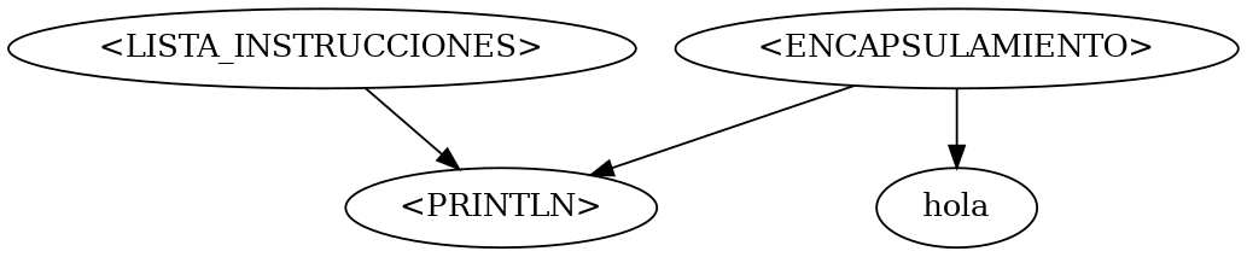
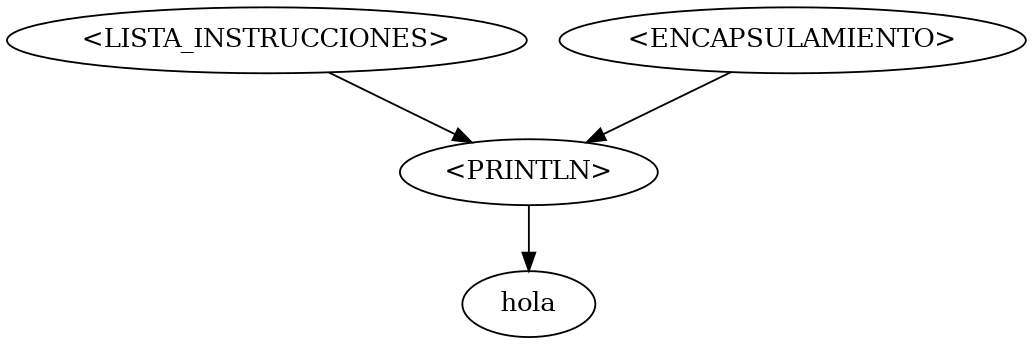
  digraph {
    n1 [label="<LISTA_INSTRUCCIONES>"]
    n2 [label="<PRINTLN>"]
    n3 [label="<ENCAPSULAMIENTO>"]
    n4 [label=" hola "]
    n1 -> n2
-   n3 -> n4
+   n2 -> n4
    n3 -> n2
  }
